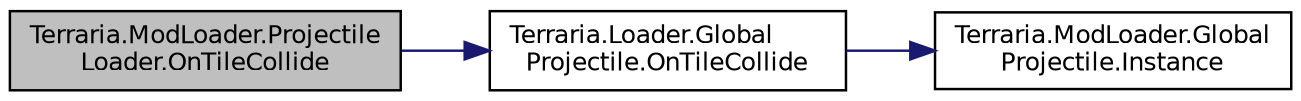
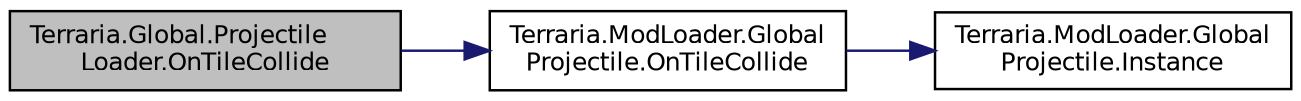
  digraph {
    rankdir=LR
    node [color=black fillcolor=white fontname=Helvetica fontsize=10 shape=record style=filled]
    edge [color=midnightblue fontname=Helvetica fontsize=10 labelfontname=Helvetica labelfontsize=10 style=solid]
-   n1 [fillcolor=grey75 fontcolor=black height=0.2 label="Terraria.ModLoader.Projectile\lLoader.OnTileCollide" width=0.4]
-   n2 [height=0.2 label="Terraria.Loader.Global\lProjectile.OnTileCollide" width=0.4]
+   n1 [fillcolor=grey75 fontcolor=black height=0.2 label="Terraria.Global.Projectile\lLoader.OnTileCollide" width=0.4]
+   n2 [height=0.2 label="Terraria.ModLoader.Global\lProjectile.OnTileCollide" width=0.4]
    n3 [height=0.2 label="Terraria.ModLoader.Global\lProjectile.Instance" width=0.4]
    n1 -> n2
    n2 -> n3
  }
